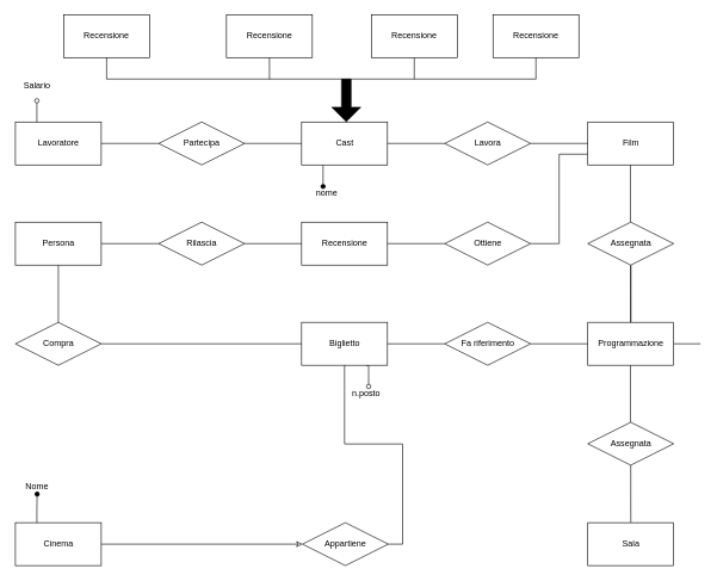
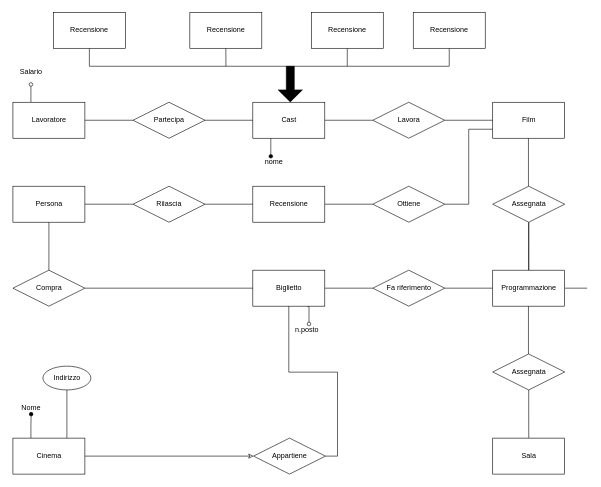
  <mxCell id="0" />
  <mxCell id="1" parent="0" />
  <mxCell id="2" style="edgeStyle=orthogonalEdgeStyle;rounded=0;orthogonalLoop=1;jettySize=auto;html=1;exitX=0.75;exitY=1;exitDx=0;exitDy=0;endArrow=oval;endFill=0;" edge="1" parent="1" source="4"><mxGeometry relative="1" as="geometry"><mxPoint x="514.167" y="539.667" as="targetPoint" /></mxGeometry></mxCell>
  <mxCell id="3" style="edgeStyle=orthogonalEdgeStyle;rounded=0;orthogonalLoop=1;jettySize=auto;html=1;exitX=1;exitY=0.5;exitDx=0;exitDy=0;entryX=0;entryY=0.5;entryDx=0;entryDy=0;endArrow=none;endFill=0;" edge="1" parent="1" source="4" target="7"><mxGeometry relative="1" as="geometry" /></mxCell>
  <mxCell id="4" value="Biglietto" style="rounded=0;whiteSpace=wrap;html=1;" vertex="1" parent="1"><mxGeometry x="420.5" y="450" width="120" height="60" as="geometry" /></mxCell>
  <mxCell id="5" value="n.posto" style="text;html=1;strokeColor=none;fillColor=none;align=center;verticalAlign=middle;whiteSpace=wrap;rounded=0;" vertex="1" parent="1"><mxGeometry x="490.5" y="540" width="40" height="20" as="geometry" /></mxCell>
  <mxCell id="6" style="edgeStyle=orthogonalEdgeStyle;rounded=0;orthogonalLoop=1;jettySize=auto;html=1;exitX=1;exitY=0.5;exitDx=0;exitDy=0;entryX=0;entryY=0.5;entryDx=0;entryDy=0;endArrow=none;endFill=0;" edge="1" parent="1" source="7" target="10"><mxGeometry relative="1" as="geometry" /></mxCell>
  <mxCell id="7" value="Fa riferimento" style="rhombus;whiteSpace=wrap;html=1;" vertex="1" parent="1"><mxGeometry x="620.5" y="450" width="120" height="60" as="geometry" /></mxCell>
  <mxCell id="8" style="edgeStyle=orthogonalEdgeStyle;rounded=0;orthogonalLoop=1;jettySize=auto;html=1;exitX=0.5;exitY=0;exitDx=0;exitDy=0;endArrow=none;endFill=0;" edge="1" parent="1" source="10"><mxGeometry relative="1" as="geometry"><mxPoint x="880.5" y="370" as="targetPoint" /></mxGeometry></mxCell>
  <mxCell id="9" style="edgeStyle=orthogonalEdgeStyle;rounded=0;orthogonalLoop=1;jettySize=auto;html=1;exitX=1;exitY=0.5;exitDx=0;exitDy=0;endArrow=none;endFill=0;" edge="1" parent="1" source="10"><mxGeometry relative="1" as="geometry"><mxPoint x="978.016" y="479.984" as="targetPoint" /></mxGeometry></mxCell>
  <mxCell id="10" value="Programmazione" style="rounded=0;whiteSpace=wrap;html=1;" vertex="1" parent="1"><mxGeometry x="820.5" y="450" width="120" height="60" as="geometry" /></mxCell>
  <mxCell id="11" value="" style="edgeStyle=orthogonalEdgeStyle;rounded=0;orthogonalLoop=1;jettySize=auto;html=1;endArrow=none;endFill=0;exitX=0.5;exitY=1;exitDx=0;exitDy=0;" edge="1" parent="1" source="12" target="10"><mxGeometry relative="1" as="geometry" /></mxCell>
  <mxCell id="12" value="Assegnata" style="rhombus;whiteSpace=wrap;html=1;" vertex="1" parent="1"><mxGeometry x="820.5" y="310" width="120" height="60" as="geometry" /></mxCell>
  <mxCell id="13" style="edgeStyle=orthogonalEdgeStyle;rounded=0;orthogonalLoop=1;jettySize=auto;html=1;exitX=0;exitY=0.75;exitDx=0;exitDy=0;entryX=1;entryY=0.5;entryDx=0;entryDy=0;endArrow=none;endFill=0;" edge="1" parent="1" source="14" target="16"><mxGeometry relative="1" as="geometry" /></mxCell>
  <mxCell id="14" value="Film" style="rounded=0;whiteSpace=wrap;html=1;" vertex="1" parent="1"><mxGeometry x="820.5" y="170" width="120" height="60" as="geometry" /></mxCell>
  <mxCell id="15" style="edgeStyle=orthogonalEdgeStyle;rounded=0;orthogonalLoop=1;jettySize=auto;html=1;exitX=0;exitY=0.5;exitDx=0;exitDy=0;entryX=1;entryY=0.5;entryDx=0;entryDy=0;endArrow=none;endFill=0;" edge="1" parent="1" source="16" target="23"><mxGeometry relative="1" as="geometry" /></mxCell>
  <mxCell id="16" value="Ottiene" style="rhombus;whiteSpace=wrap;html=1;" vertex="1" parent="1"><mxGeometry x="620.5" y="310" width="120" height="60" as="geometry" /></mxCell>
  <mxCell id="17" style="edgeStyle=orthogonalEdgeStyle;rounded=0;orthogonalLoop=1;jettySize=auto;html=1;exitX=1;exitY=0.5;exitDx=0;exitDy=0;entryX=0;entryY=0.5;entryDx=0;entryDy=0;endArrow=none;endFill=0;" edge="1" parent="1" source="19" target="14"><mxGeometry relative="1" as="geometry" /></mxCell>
  <mxCell id="18" style="edgeStyle=orthogonalEdgeStyle;rounded=0;orthogonalLoop=1;jettySize=auto;html=1;exitX=0;exitY=0.5;exitDx=0;exitDy=0;entryX=1;entryY=0.5;entryDx=0;entryDy=0;endArrow=none;endFill=0;" edge="1" parent="1" source="19" target="22"><mxGeometry relative="1" as="geometry" /></mxCell>
  <mxCell id="19" value="Lavora" style="rhombus;whiteSpace=wrap;html=1;" vertex="1" parent="1"><mxGeometry x="620.5" y="170" width="120" height="60" as="geometry" /></mxCell>
  <mxCell id="20" value="" style="edgeStyle=orthogonalEdgeStyle;rounded=0;orthogonalLoop=1;jettySize=auto;html=1;endArrow=none;endFill=0;exitX=0.5;exitY=1;exitDx=0;exitDy=0;" edge="1" parent="1"><mxGeometry relative="1" as="geometry"><mxPoint x="880.08" y="230.333" as="sourcePoint" /><mxPoint x="880.08" y="310" as="targetPoint" /></mxGeometry></mxCell>
  <mxCell id="21" style="edgeStyle=orthogonalEdgeStyle;rounded=0;orthogonalLoop=1;jettySize=auto;html=1;exitX=0.25;exitY=1;exitDx=0;exitDy=0;endArrow=oval;endFill=1;" edge="1" parent="1" source="22"><mxGeometry relative="1" as="geometry"><mxPoint x="450.5" y="260.111" as="targetPoint" /></mxGeometry></mxCell>
  <mxCell id="22" value="Cast" style="rounded=0;whiteSpace=wrap;html=1;" vertex="1" parent="1"><mxGeometry x="420.5" y="170" width="120" height="60" as="geometry" /></mxCell>
  <mxCell id="23" value="Recensione" style="rounded=0;whiteSpace=wrap;html=1;" vertex="1" parent="1"><mxGeometry x="420.5" y="310" width="120" height="60" as="geometry" /></mxCell>
  <mxCell id="24" style="edgeStyle=orthogonalEdgeStyle;rounded=0;orthogonalLoop=1;jettySize=auto;html=1;exitX=1;exitY=0.5;exitDx=0;exitDy=0;entryX=0;entryY=0.5;entryDx=0;entryDy=0;endArrow=none;endFill=0;" edge="1" parent="1" source="25" target="4"><mxGeometry relative="1" as="geometry" /></mxCell>
  <mxCell id="25" value="Compra" style="rhombus;whiteSpace=wrap;html=1;" vertex="1" parent="1"><mxGeometry x="20.5" y="450" width="120" height="60" as="geometry" /></mxCell>
  <mxCell id="26" style="edgeStyle=orthogonalEdgeStyle;rounded=0;orthogonalLoop=1;jettySize=auto;html=1;exitX=0;exitY=0.5;exitDx=0;exitDy=0;entryX=1;entryY=0.5;entryDx=0;entryDy=0;endArrow=none;endFill=0;" edge="1" parent="1" source="28" target="30"><mxGeometry relative="1" as="geometry" /></mxCell>
  <mxCell id="27" style="edgeStyle=orthogonalEdgeStyle;rounded=0;orthogonalLoop=1;jettySize=auto;html=1;exitX=1;exitY=0.5;exitDx=0;exitDy=0;endArrow=none;endFill=0;" edge="1" parent="1" source="28" target="23"><mxGeometry relative="1" as="geometry" /></mxCell>
  <mxCell id="28" value="Rilascia" style="rhombus;whiteSpace=wrap;html=1;" vertex="1" parent="1"><mxGeometry x="220.81" y="310" width="120" height="60" as="geometry" /></mxCell>
  <mxCell id="29" style="edgeStyle=orthogonalEdgeStyle;rounded=0;orthogonalLoop=1;jettySize=auto;html=1;exitX=0.5;exitY=1;exitDx=0;exitDy=0;entryX=0.5;entryY=0;entryDx=0;entryDy=0;endArrow=none;endFill=0;" edge="1" parent="1" source="30" target="25"><mxGeometry relative="1" as="geometry" /></mxCell>
  <mxCell id="30" value="Persona" style="rounded=0;whiteSpace=wrap;html=1;" vertex="1" parent="1"><mxGeometry x="20.5" y="310" width="120" height="60" as="geometry" /></mxCell>
  <mxCell id="31" style="edgeStyle=orthogonalEdgeStyle;rounded=0;orthogonalLoop=1;jettySize=auto;html=1;exitX=0;exitY=0.5;exitDx=0;exitDy=0;entryX=1;entryY=0.5;entryDx=0;entryDy=0;endArrow=none;endFill=0;" edge="1" parent="1" source="33" target="35"><mxGeometry relative="1" as="geometry" /></mxCell>
  <mxCell id="32" style="edgeStyle=orthogonalEdgeStyle;rounded=0;orthogonalLoop=1;jettySize=auto;html=1;exitX=1;exitY=0.5;exitDx=0;exitDy=0;endArrow=none;endFill=0;" edge="1" parent="1" source="33" target="22"><mxGeometry relative="1" as="geometry" /></mxCell>
  <mxCell id="33" value="Partecipa" style="rhombus;whiteSpace=wrap;html=1;" vertex="1" parent="1"><mxGeometry x="220.81" y="170" width="120" height="60" as="geometry" /></mxCell>
  <mxCell id="34" style="edgeStyle=orthogonalEdgeStyle;rounded=0;orthogonalLoop=1;jettySize=auto;html=1;exitX=0.25;exitY=0;exitDx=0;exitDy=0;endArrow=oval;endFill=0;" edge="1" parent="1" source="35"><mxGeometry relative="1" as="geometry"><mxPoint x="50.5" y="140.333" as="targetPoint" /></mxGeometry></mxCell>
  <mxCell id="35" value="Lavoratore" style="rounded=0;whiteSpace=wrap;html=1;" vertex="1" parent="1"><mxGeometry x="20.5" y="170" width="120" height="60" as="geometry" /></mxCell>
  <mxCell id="36" value="Salario" style="text;html=1;strokeColor=none;fillColor=none;align=center;verticalAlign=middle;whiteSpace=wrap;rounded=0;" vertex="1" parent="1"><mxGeometry x="30.5" y="110" width="40" height="20" as="geometry" /></mxCell>
  <mxCell id="37" value="" style="edgeStyle=orthogonalEdgeStyle;rounded=0;orthogonalLoop=1;jettySize=auto;html=1;endArrow=none;endFill=0;exitX=0.5;exitY=1;exitDx=0;exitDy=0;" edge="1" parent="1" source="38"><mxGeometry relative="1" as="geometry"><mxPoint x="880.643" y="729.67" as="targetPoint" /></mxGeometry></mxCell>
  <mxCell id="38" value="Assegnata" style="rhombus;whiteSpace=wrap;html=1;" vertex="1" parent="1"><mxGeometry x="820.5" y="589.67" width="120" height="60" as="geometry" /></mxCell>
  <mxCell id="39" value="" style="edgeStyle=orthogonalEdgeStyle;rounded=0;orthogonalLoop=1;jettySize=auto;html=1;endArrow=none;endFill=0;exitX=0.5;exitY=1;exitDx=0;exitDy=0;" edge="1" parent="1"><mxGeometry relative="1" as="geometry"><mxPoint x="880.08" y="510.003" as="sourcePoint" /><mxPoint x="880.08" y="589.67" as="targetPoint" /></mxGeometry></mxCell>
  <mxCell id="40" value="Sala" style="rounded=0;whiteSpace=wrap;html=1;" vertex="1" parent="1"><mxGeometry x="820.5" y="730" width="120" height="60" as="geometry" /></mxCell>
  <mxCell id="41" style="edgeStyle=orthogonalEdgeStyle;rounded=0;orthogonalLoop=1;jettySize=auto;html=1;exitX=1;exitY=0.5;exitDx=0;exitDy=0;entryX=0;entryY=0.5;entryDx=0;entryDy=0;endArrow=classic;endFill=0;" edge="1" parent="1" target="43" source="46"><mxGeometry relative="1" as="geometry"><mxPoint x="341.474" y="759.529" as="sourcePoint" /></mxGeometry></mxCell>
  <mxCell id="42" style="edgeStyle=orthogonalEdgeStyle;rounded=0;orthogonalLoop=1;jettySize=auto;html=1;exitX=1;exitY=0.5;exitDx=0;exitDy=0;endArrow=none;endFill=0;" edge="1" parent="1" source="43" target="4"><mxGeometry relative="1" as="geometry"><mxPoint x="621.474" y="759.529" as="targetPoint" /></mxGeometry></mxCell>
  <mxCell id="43" value="Appartiene" style="rhombus;whiteSpace=wrap;html=1;" vertex="1" parent="1"><mxGeometry x="421.68" y="730" width="120" height="60" as="geometry" /></mxCell>
  <mxCell id="44" style="edgeStyle=orthogonalEdgeStyle;rounded=0;orthogonalLoop=1;jettySize=auto;html=1;exitX=0.25;exitY=0;exitDx=0;exitDy=0;endArrow=oval;endFill=1;" edge="1" parent="1" source="46"><mxGeometry relative="1" as="geometry"><mxPoint x="50.882" y="690" as="targetPoint" /></mxGeometry></mxCell>
+ <mxCell id="45" style="edgeStyle=orthogonalEdgeStyle;rounded=0;orthogonalLoop=1;jettySize=auto;html=1;exitX=0.75;exitY=0;exitDx=0;exitDy=0;entryX=0.5;entryY=1;entryDx=0;entryDy=0;endArrow=none;endFill=0;" edge="1" parent="1" source="46" target="48"><mxGeometry relative="1" as="geometry" /></mxCell>
  <mxCell id="46" value="Cinema" style="rounded=0;whiteSpace=wrap;html=1;" vertex="1" parent="1"><mxGeometry x="20.5" y="730" width="120" height="60" as="geometry" /></mxCell>
  <mxCell id="47" value="Nome" style="text;html=1;strokeColor=none;fillColor=none;align=center;verticalAlign=middle;whiteSpace=wrap;rounded=0;" vertex="1" parent="1"><mxGeometry x="30.5" y="670" width="40" height="20" as="geometry" /></mxCell>
+ <mxCell id="48" value="Indirizzo" style="ellipse;whiteSpace=wrap;html=1;" vertex="1" parent="1"><mxGeometry x="70.5" y="610" width="80" height="39.67" as="geometry" /></mxCell>
  <mxCell id="49" value="" style="html=1;shadow=0;dashed=0;align=center;verticalAlign=middle;shape=mxgraph.arrows2.arrow;dy=0.67;dx=20;notch=0;strokeWidth=1;rotation=90;labelBackgroundColor=none;gradientColor=none;fillColor=#000000;" vertex="1" parent="1"><mxGeometry x="453.35" y="119.6" width="59.26" height="40.3" as="geometry" /></mxCell>
  <mxCell id="50" style="edgeStyle=orthogonalEdgeStyle;rounded=0;orthogonalLoop=1;jettySize=auto;html=1;exitX=0.5;exitY=1;exitDx=0;exitDy=0;endArrow=none;endFill=0;" edge="1" parent="1" source="51"><mxGeometry relative="1" as="geometry"><mxPoint x="748" y="110" as="targetPoint" /></mxGeometry></mxCell>
  <mxCell id="51" value="Recensione" style="rounded=0;whiteSpace=wrap;html=1;" vertex="1" parent="1"><mxGeometry x="688" y="20" width="120" height="60" as="geometry" /></mxCell>
  <mxCell id="52" style="edgeStyle=orthogonalEdgeStyle;rounded=0;orthogonalLoop=1;jettySize=auto;html=1;exitX=0.5;exitY=1;exitDx=0;exitDy=0;endArrow=none;endFill=0;" edge="1" parent="1" source="53"><mxGeometry relative="1" as="geometry"><mxPoint x="578" y="110" as="targetPoint" /></mxGeometry></mxCell>
  <mxCell id="53" value="Recensione" style="rounded=0;whiteSpace=wrap;html=1;" vertex="1" parent="1"><mxGeometry x="518" y="20" width="120" height="60" as="geometry" /></mxCell>
  <mxCell id="54" style="edgeStyle=orthogonalEdgeStyle;rounded=0;orthogonalLoop=1;jettySize=auto;html=1;exitX=0.5;exitY=1;exitDx=0;exitDy=0;endArrow=none;endFill=0;" edge="1" parent="1" source="55"><mxGeometry relative="1" as="geometry"><mxPoint x="375.667" y="110" as="targetPoint" /></mxGeometry></mxCell>
  <mxCell id="55" value="Recensione" style="rounded=0;whiteSpace=wrap;html=1;" vertex="1" parent="1"><mxGeometry x="315.5" y="20" width="120" height="60" as="geometry" /></mxCell>
  <mxCell id="56" style="edgeStyle=orthogonalEdgeStyle;rounded=0;orthogonalLoop=1;jettySize=auto;html=1;exitX=0.5;exitY=1;exitDx=0;exitDy=0;endArrow=none;endFill=0;" edge="1" parent="1" source="57"><mxGeometry relative="1" as="geometry"><mxPoint x="148" y="110" as="targetPoint" /></mxGeometry></mxCell>
  <mxCell id="57" value="Recensione" style="rounded=0;whiteSpace=wrap;html=1;" vertex="1" parent="1"><mxGeometry x="88" y="20" width="120" height="60" as="geometry" /></mxCell>
  <mxCell id="58" value="" style="endArrow=none;html=1;" edge="1" parent="1"><mxGeometry width="50" height="50" relative="1" as="geometry"><mxPoint x="148" y="110" as="sourcePoint" /><mxPoint x="748" y="110" as="targetPoint" /></mxGeometry></mxCell>
  <mxCell id="59" value="nome" style="text;html=1;strokeColor=none;fillColor=none;align=center;verticalAlign=middle;whiteSpace=wrap;rounded=0;" vertex="1" parent="1"><mxGeometry x="435.5" y="260" width="40" height="20" as="geometry" /></mxCell>
